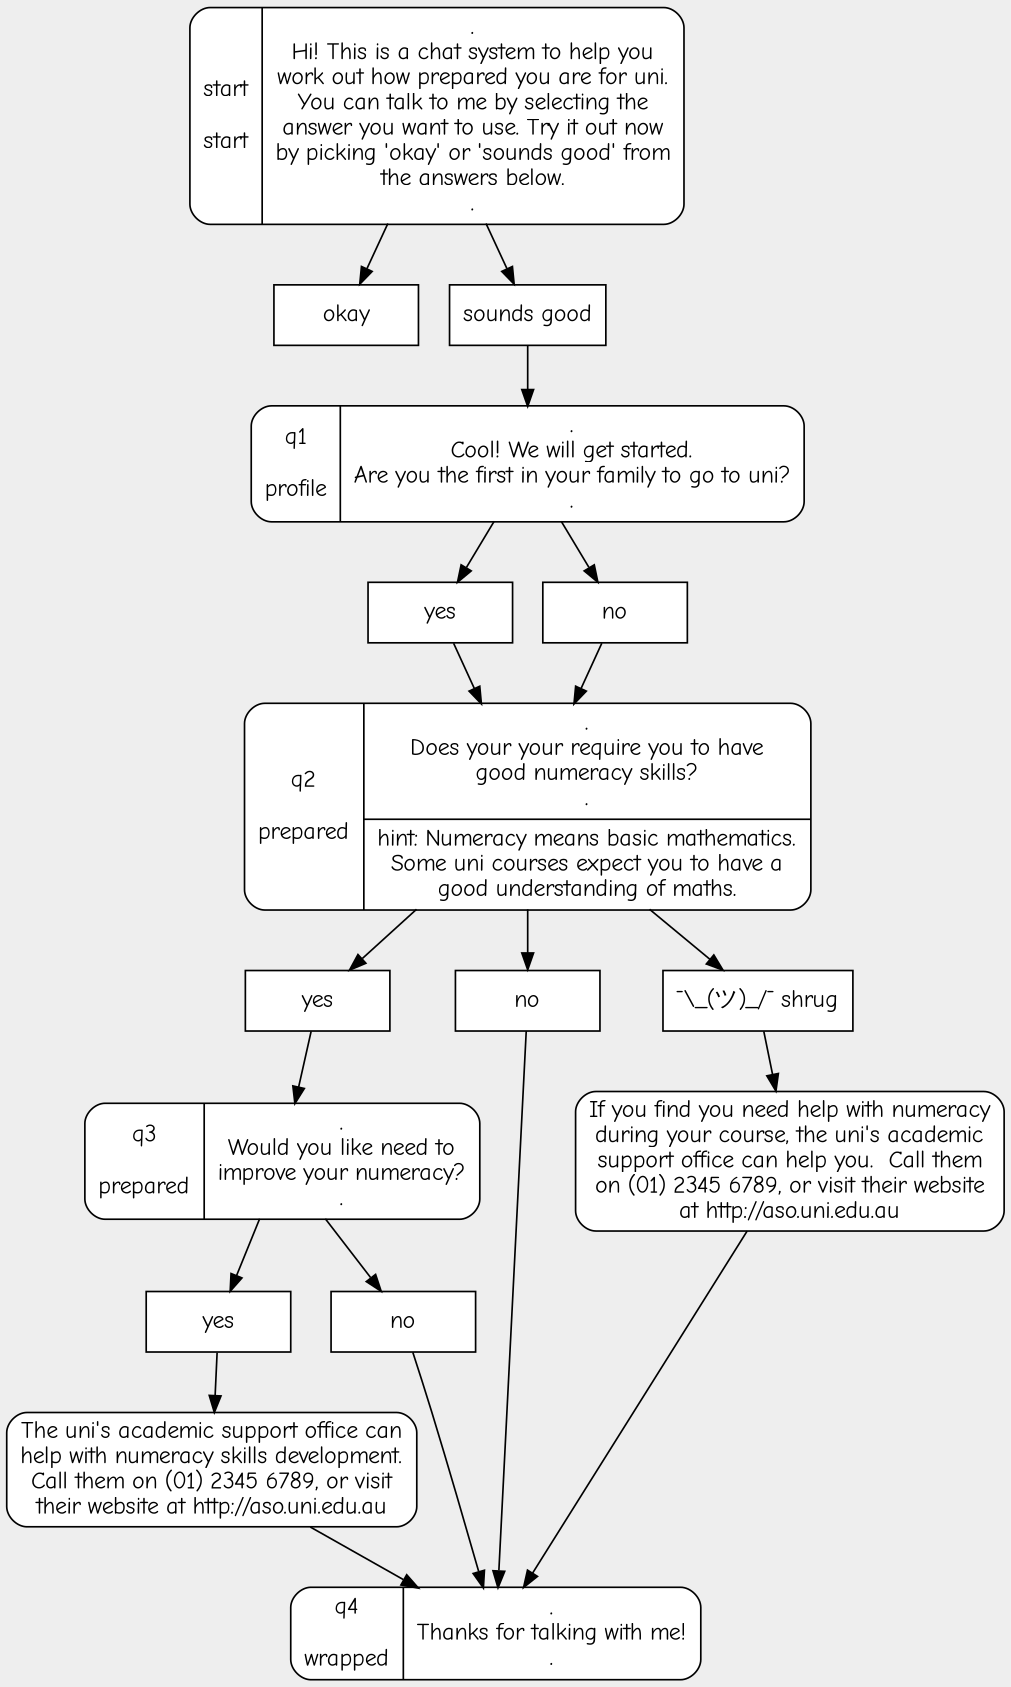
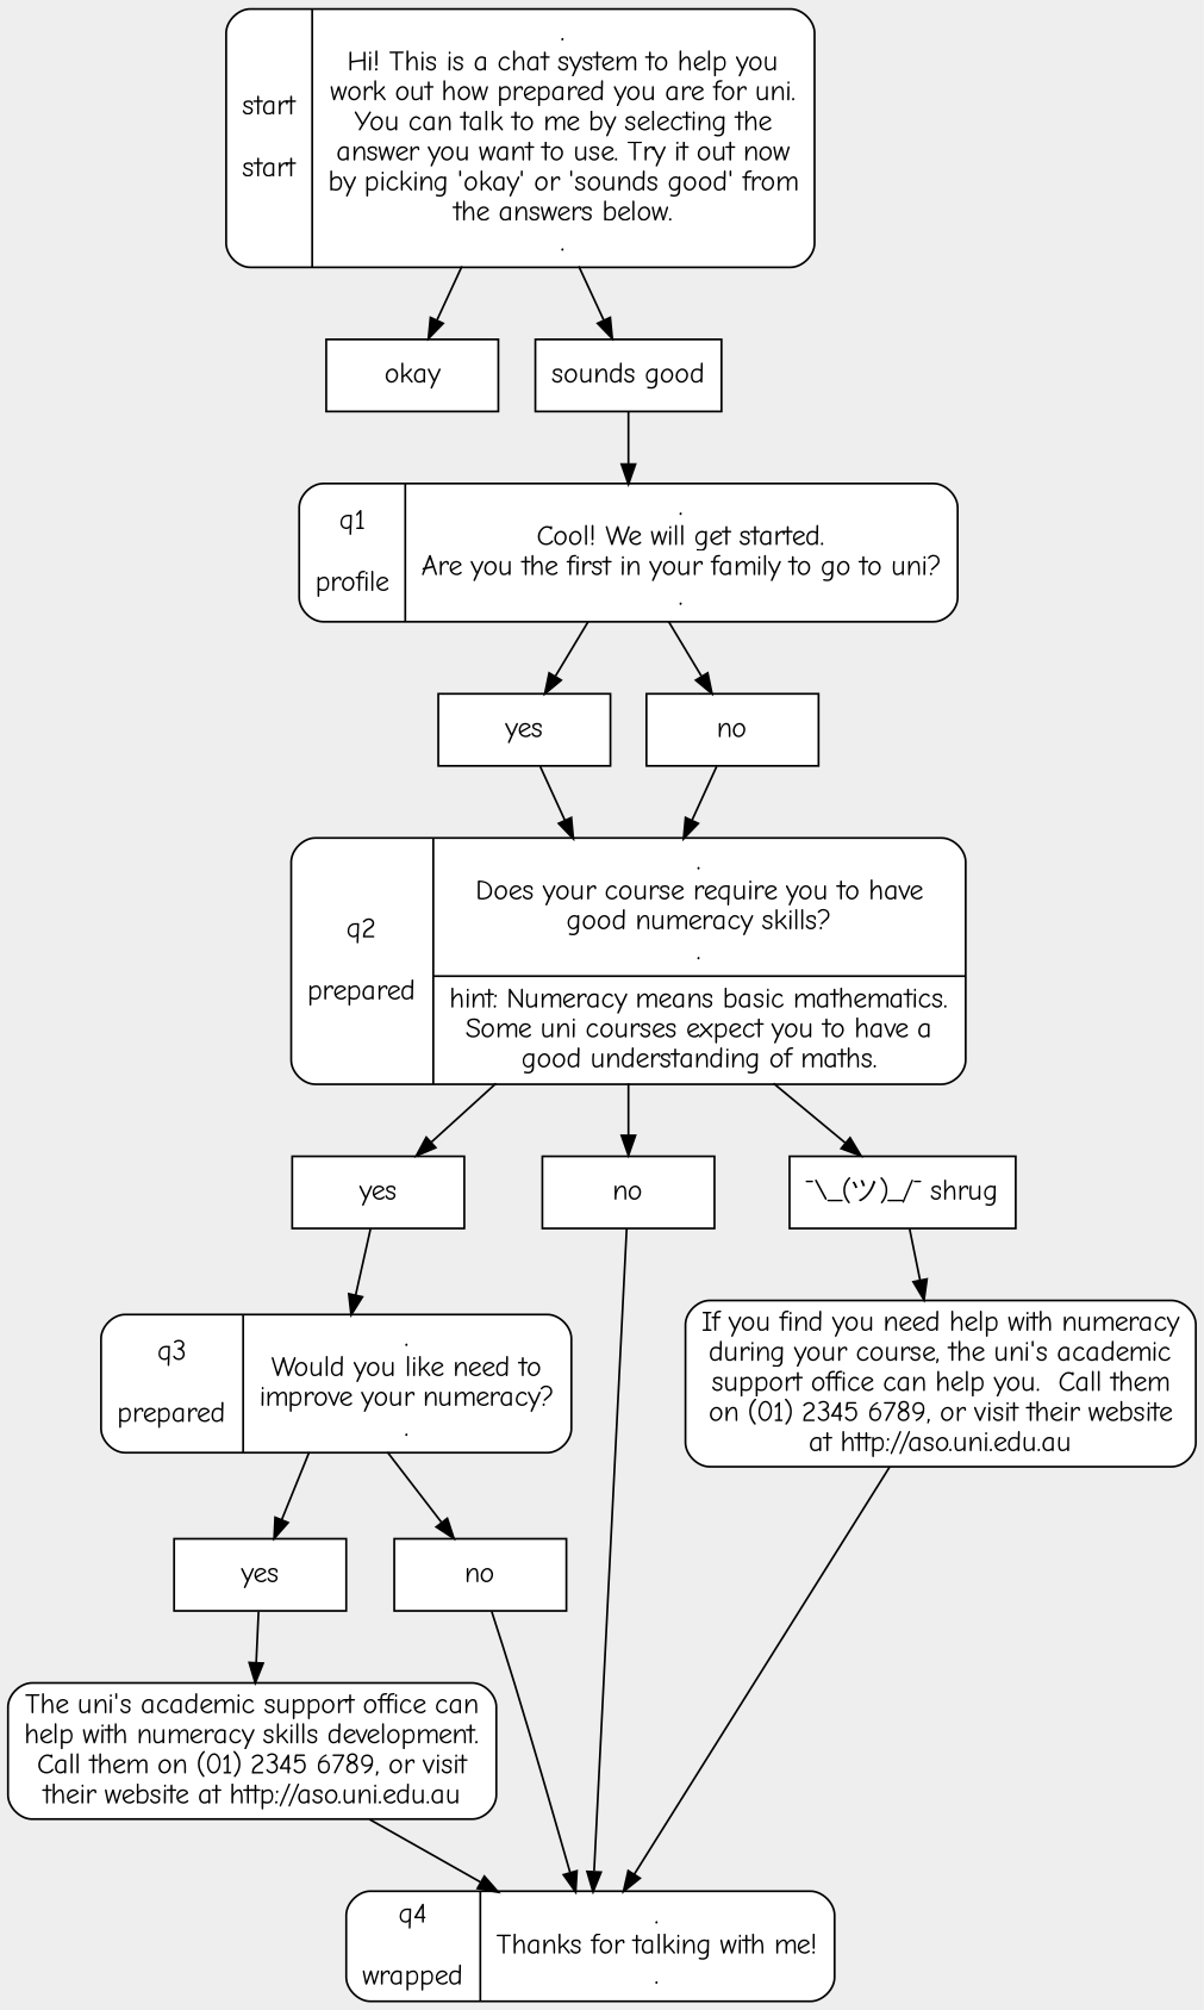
  digraph {
    bgcolor="#eeeeee"
    fontname="Comic Neue"
    ranksep=0.5
    node [fillcolor="#ffffff" fontname="Comic Neue" shape=box style=filled]
    edge [fontname="Comic Neue"]
    start [label="{\N\n\nstart}|{.\nHi! This is a chat system to help you\nwork out how prepared you are for uni.\nYou can talk to me by selecting the\nanswer you want to use. Try it out now\nby picking 'okay' or 'sounds good' from\nthe answers below.\n.}" shape=record style="filled,rounded" width=1.2]
    q1 [label="{\N\n\nprofile}|{.\nCool! We will get started.\nAre you the first in your family to go to uni?\n.}" shape=record style="filled,rounded" width=1.2]
-   q2 [label="{\N\n\nprepared}|{.\nDoes your your require you to have\ngood numeracy skills?\n.|hint: Numeracy means basic mathematics.\nSome uni courses expect you to have a\ngood understanding of maths.}" shape=record style="filled,rounded" width=1.2]
+   q2 [label="{\N\n\nprepared}|{.\nDoes your course require you to have\ngood numeracy skills?\n.|hint: Numeracy means basic mathematics.\nSome uni courses expect you to have a\ngood understanding of maths.}" shape=record style="filled,rounded" width=1.2]
    q3 [label="{\N\n\nprepared}|{.\nWould you like need to\nimprove your numeracy?\n.}" shape=record style="filled,rounded" width=1.2]
    q4 [label="{\N\n\nwrapped}|{.\nThanks for talking with me!\n.}" shape=record style="filled,rounded" width=1.2]
    n6 [label=okay width=1.2]
    n7 [label="sounds good" width=1.2]
    n8 [label=yes width=1.2]
    n9 [label=no width=1.2]
    n10 [label=yes width=1.2]
    n11 [label=no width=1.2]
    n12 [label="¯\\_(ツ)_/¯ shrug" width=1.2]
    n13 [label=yes width=1.2]
    n14 [label=no width=1.2]
    n15 [label="If you find you need help with numeracy\nduring your course, the uni's academic\nsupport office can help you.  Call them\non (01) 2345 6789, or visit their website\nat http://aso.uni.edu.au" style="filled,rounded" width=1.2]
    n16 [label="The uni's academic support office can\nhelp with numeracy skills development.\nCall them on (01) 2345 6789, or visit\ntheir website at http://aso.uni.edu.au" style="filled,rounded" width=1.2]
    subgraph sub_1 {
      start
      q1
      q2
      q3
      q4
    }
    subgraph sub_2 {
      subgraph sub_3 {
        rank=same
        n6
        n7
      }
      subgraph sub_4 {
        rank=same
        n8
        n9
      }
      subgraph sub_5 {
        rank=same
        n10
        n11
        n12
      }
      subgraph sub_6 {
        rank=same
        n13
        n14
      }
    }
    subgraph sub_7 {
      n15
      n16
    }
    subgraph sub_8 {
      rank=same
      q3
      n15
    }
    start -> n6
    start -> n7
    q1 -> n8
    q1 -> n9
    q2 -> n10
    q2 -> n11
    q2 -> n12
    q3 -> n13
    q3 -> n14
    n7 -> q1
    n8 -> q2
    n9 -> q2
    n10 -> q3
    n11 -> q4
    n12 -> n15
    n13 -> n16
    n14 -> q4
    n15 -> q4
    n16 -> q4
  }
